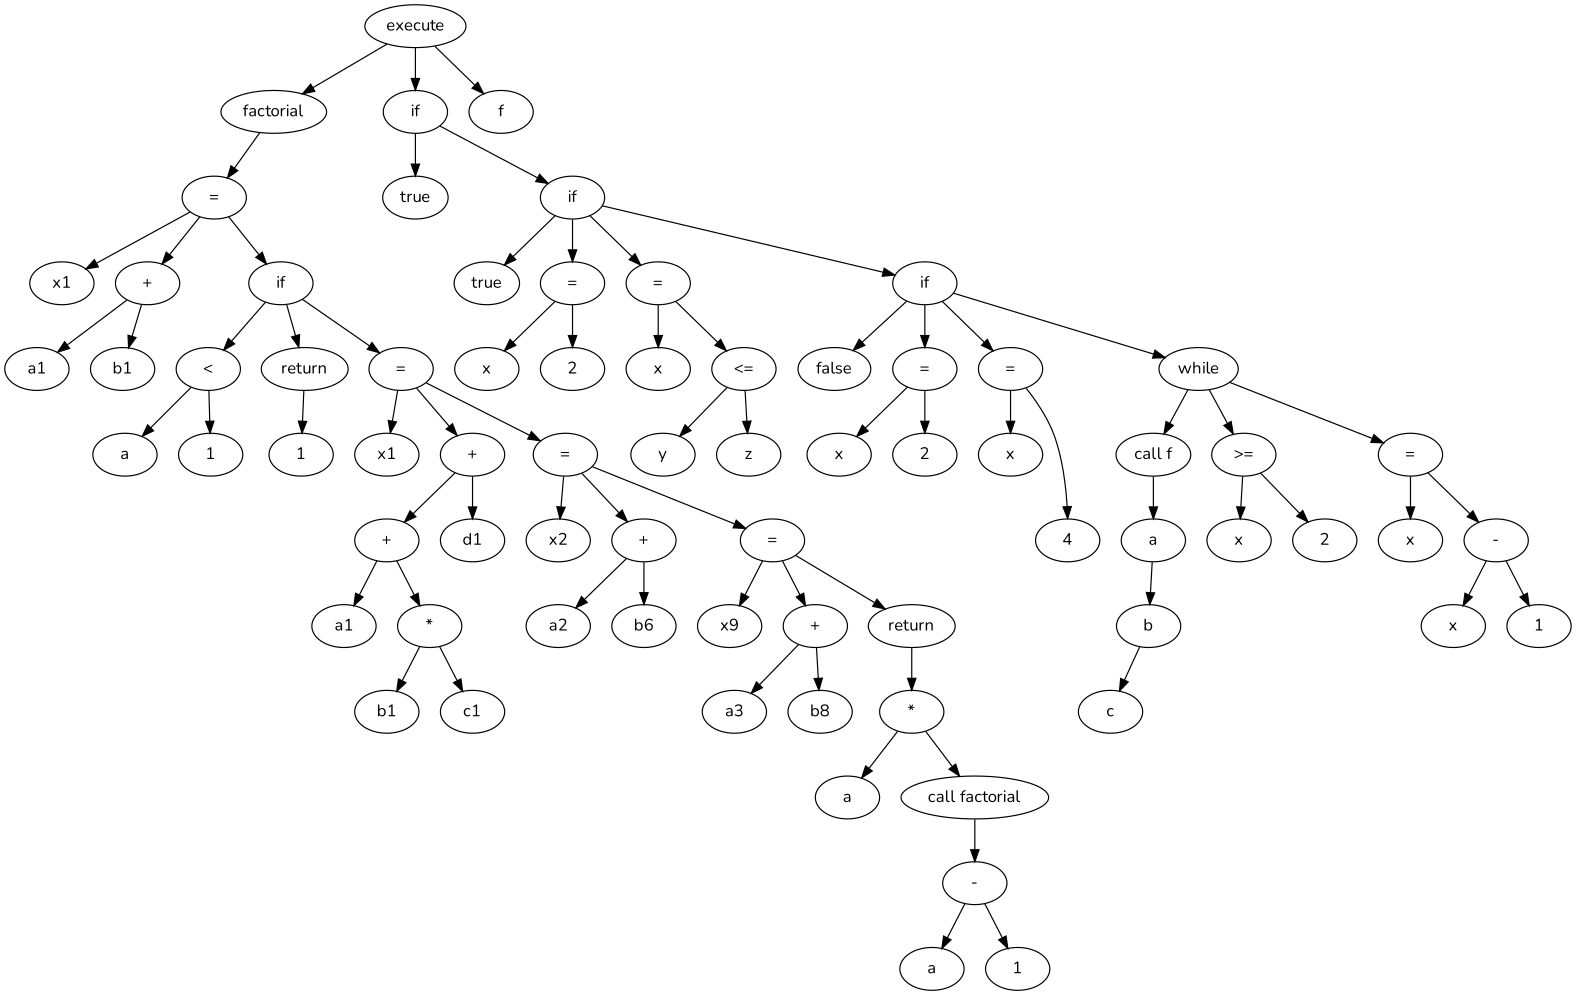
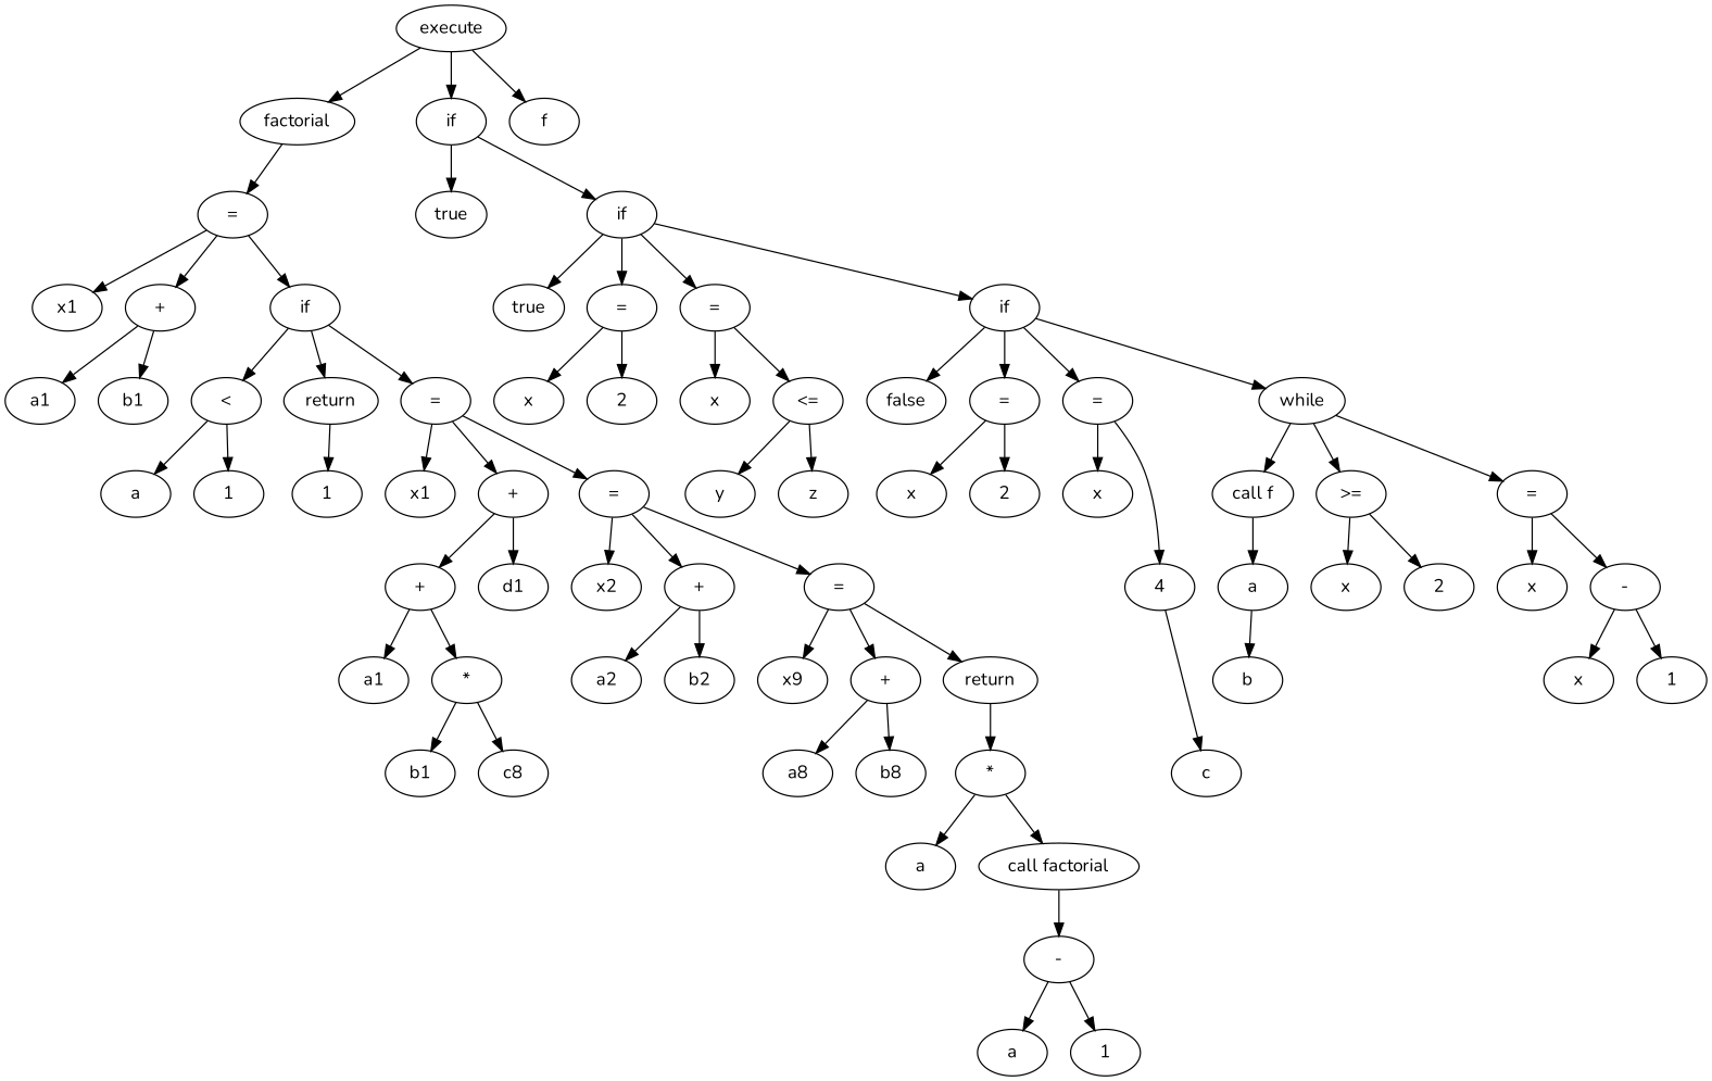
  digraph {
    fontname=Nunito
    node [fontname=Nunito]
    edge [fontname=Nunito]
    n1 [label=factorial]
    n2 [label="="]
    n3 [label=x1]
    n4 [label="+"]
    n5 [label=if]
    n6 [label=execute]
    n7 [label=if]
    n8 [label=f]
    n9 [label=a1]
    n10 [label=b1]
    n11 [label="<"]
    n12 [label=return]
    n13 [label="="]
    n14 [label=true]
    n15 [label=if]
    n16 [label=a]
    n17 [label=1]
    n18 [label=1]
    n19 [label=x1]
    n20 [label="+"]
    n21 [label="="]
    n22 [label="+"]
    n23 [label=d1]
    n24 [label=x2]
    n25 [label="+"]
    n26 [label="="]
    n27 [label=a1]
    n28 [label="*"]
    n29 [label=a2]
-   n30 [label=b6]
+   n30 [label=b2]
    n31 [label=x9]
    n32 [label="+"]
    n33 [label=return]
    n34 [label=b1]
-   n35 [label=c1]
-   n36 [label=a3]
+   n35 [label=c8]
+   n36 [label=a8]
    n37 [label=b8]
    n38 [label="*"]
    n39 [label=a]
    n40 [label="call factorial"]
    n41 [label="-"]
    n42 [label=a]
    n43 [label=1]
    n44 [label=true]
    n45 [label="="]
    n46 [label="="]
    n47 [label=if]
    n48 [label="call f"]
    n49 [label=a]
    n50 [label=x]
    n51 [label=2]
    n52 [label=x]
    n53 [label="<="]
    n54 [label=false]
    n55 [label="="]
    n56 [label="="]
    n57 [label=while]
    n58 [label=y]
    n59 [label=z]
    n60 [label=x]
    n61 [label=2]
    n62 [label=x]
    n63 [label=4]
    n64 [label=">="]
    n65 [label="="]
    n66 [label=x]
    n67 [label=2]
    n68 [label=x]
    n69 [label="-"]
    n70 [label=x]
    n71 [label=1]
    n72 [label=b]
    n73 [label=c]
    n1 -> n2
    n2 -> n3
    n2 -> n4
    n2 -> n5
    n4 -> n9
    n4 -> n10
    n5 -> n11
    n5 -> n12
    n5 -> n13
    n6 -> n1
    n6 -> n7
    n6 -> n8
    n7 -> n14
    n7 -> n15
    n11 -> n16
    n11 -> n17
    n12 -> n18
    n13 -> n19
    n13 -> n20
    n13 -> n21
    n15 -> n44
    n15 -> n45
    n15 -> n46
    n15 -> n47
    n20 -> n22
    n20 -> n23
    n21 -> n24
    n21 -> n25
    n21 -> n26
    n22 -> n27
    n22 -> n28
    n25 -> n29
    n25 -> n30
    n26 -> n31
    n26 -> n32
    n26 -> n33
    n28 -> n34
    n28 -> n35
    n32 -> n36
    n32 -> n37
    n33 -> n38
    n38 -> n39
    n38 -> n40
    n40 -> n41
    n41 -> n42
    n41 -> n43
    n45 -> n50
    n45 -> n51
    n46 -> n52
    n46 -> n53
    n47 -> n54
    n47 -> n55
    n47 -> n56
    n47 -> n57
    n48 -> n49
    n49 -> n72
    n53 -> n58
    n53 -> n59
    n55 -> n60
    n55 -> n61
    n56 -> n62
    n56 -> n63
    n57 -> n48
    n57 -> n64
    n57 -> n65
    n64 -> n66
    n64 -> n67
    n65 -> n68
    n65 -> n69
    n69 -> n70
    n69 -> n71
-   n72 -> n73
+   n63 -> n73
  }
